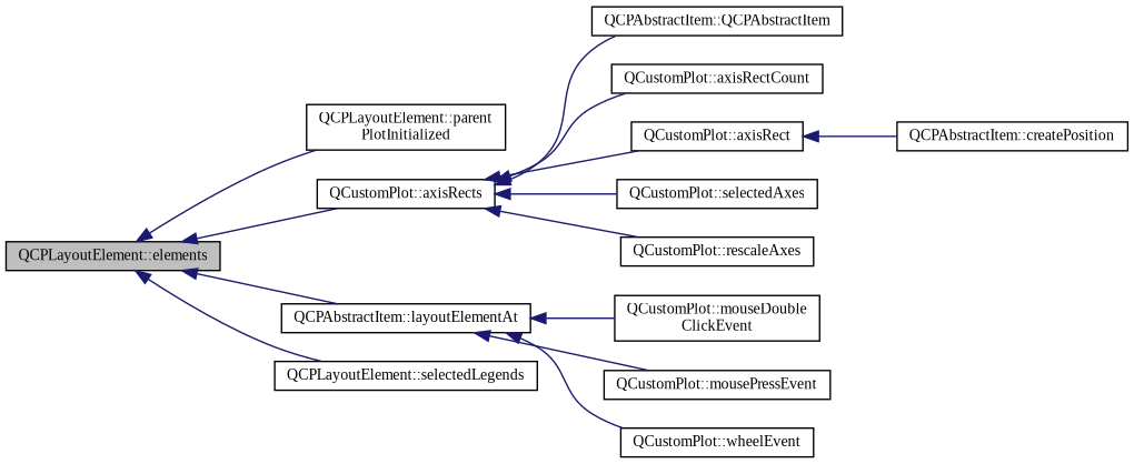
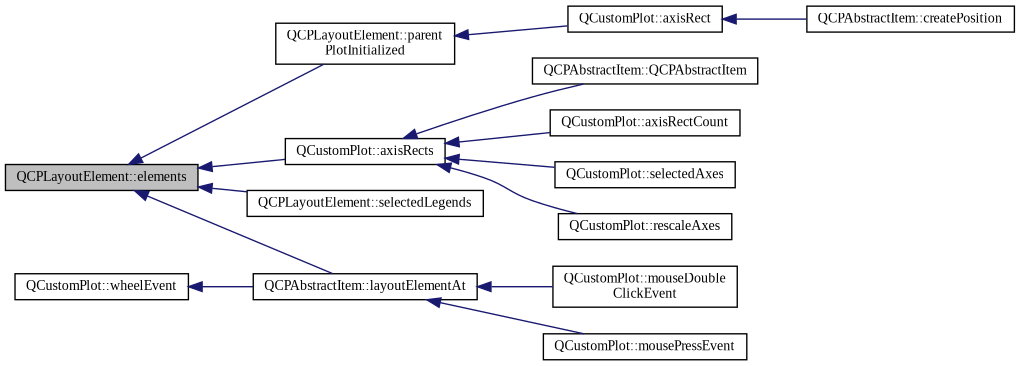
  digraph {
    fontname="Liberation Serif"
    rankdir=LR
    node [color=black fillcolor=white fontname="Liberation Serif" fontsize=10 shape=record style=filled]
    edge [color=midnightblue dir=back fontname="Liberation Serif" fontsize=10 labelfontname=Helvetica labelfontsize=10 style=solid]
    n1 [fillcolor=grey75 fontcolor=black height=0.2 label="QCPLayoutElement::elements" width=0.4]
    n2 [height=0.2 label="QCPLayoutElement::parent\lPlotInitialized" width=0.4]
    n3 [height=0.2 label="QCustomPlot::axisRects" width=0.4]
    n4 [height=0.2 label="QCPAbstractItem::layoutElementAt" width=0.4]
    n5 [height=0.2 label="QCPLayoutElement::selectedLegends" width=0.4]
    n6 [height=0.2 label="QCPAbstractItem::QCPAbstractItem" width=0.4]
    n7 [height=0.2 label="QCustomPlot::axisRectCount" width=0.4]
    n8 [height=0.2 label="QCustomPlot::axisRect" width=0.4]
    n9 [height=0.2 label="QCustomPlot::selectedAxes" width=0.4]
    n10 [height=0.2 label="QCustomPlot::rescaleAxes" width=0.4]
    n11 [height=0.2 label="QCustomPlot::mouseDouble\lClickEvent" width=0.4]
    n12 [height=0.2 label="QCustomPlot::mousePressEvent" width=0.4]
    n13 [height=0.2 label="QCustomPlot::wheelEvent" width=0.4]
    n14 [height=0.2 label="QCPAbstractItem::createPosition" width=0.4]
    n1 -> n2
    n1 -> n3
    n1 -> n4
    n1 -> n5
    n3 -> n6
    n3 -> n7
-   n3 -> n8
+   n2 -> n8
    n3 -> n9
    n3 -> n10
    n4 -> n11
    n4 -> n12
-   n4 -> n13
+   n13 -> n4
    n8 -> n14
  }
